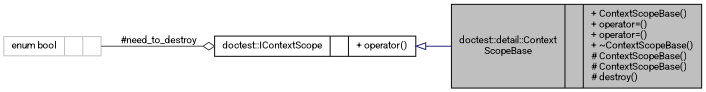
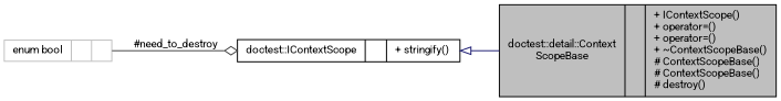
  digraph {
    fontname=Roboto
    rankdir=LR
    node [color=black fillcolor=white fontname=Roboto fontsize=10 shape=record style=filled]
    edge [fontname=Roboto fontsize=10 labelfontname=Helvetica labelfontsize=10 style=solid]
-   n1 [fillcolor=grey75 fontcolor=black height=0.2 label="{doctest::detail::Context\lScopeBase\n||+ ContextScopeBase()\l+ operator=()\l+ operator=()\l+ ~ContextScopeBase()\l# ContextScopeBase()\l# ContextScopeBase()\l# destroy()\l}" width=0.4]
-   n2 [height=0.2 label="{doctest::IContextScope\n||+ operator()\l}" width=0.4]
+   n1 [fillcolor=grey75 fontcolor=black height=0.2 label="{doctest::detail::Context\lScopeBase\n||+ IContextScope()\l+ operator=()\l+ operator=()\l+ ~ContextScopeBase()\l# ContextScopeBase()\l# ContextScopeBase()\l# destroy()\l}" width=0.4]
+   n2 [height=0.2 label="{doctest::IContextScope\n||+ stringify()\l}" width=0.4]
    n3 [color=grey75 height=0.2 label="{enum bool\n||}" width=0.4]
    n2 -> n1 [arrowtail=onormal color=midnightblue dir=back]
    n3 -> n2 [arrowhead=odiamond color=grey25 label=" #need_to_destroy"]
  }
